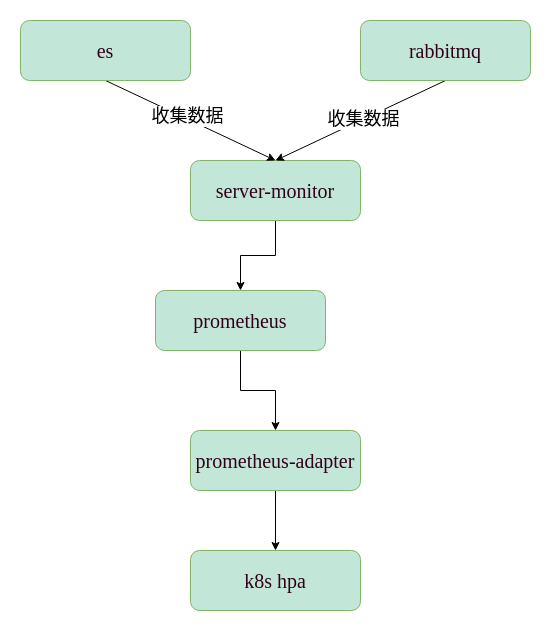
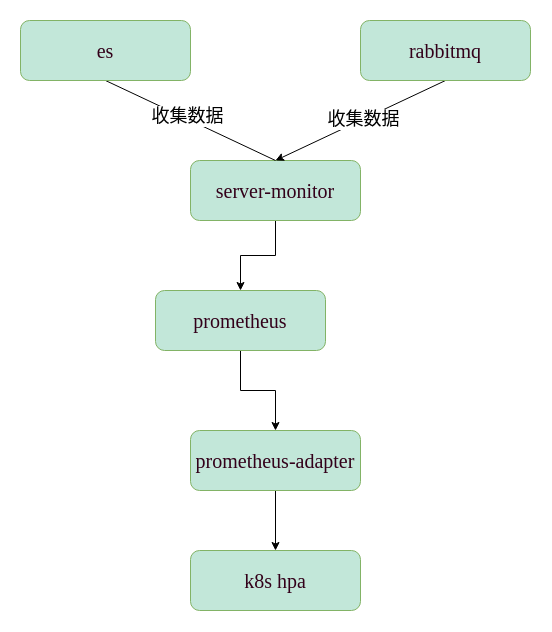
  <mxCell id="0" />
  <mxCell id="1" parent="0" />
  <mxCell id="2" value="" style="edgeStyle=orthogonalEdgeStyle;rounded=0;orthogonalLoop=1;jettySize=auto;html=1;" edge="1" parent="1" source="3" target="5"><mxGeometry relative="1" as="geometry" /></mxCell>
  <mxCell id="3" value="server-monitor" style="rounded=1;whiteSpace=wrap;html=1;strokeColor=#82b366;fillColor=#C2E7D9;fontFamily=Verdana;fontSize=20;fontColor=#33001A;" vertex="1" parent="1"><mxGeometry x="190" y="160" width="170" height="60" as="geometry" /></mxCell>
  <mxCell id="4" value="" style="edgeStyle=orthogonalEdgeStyle;rounded=0;orthogonalLoop=1;jettySize=auto;html=1;" edge="1" parent="1" source="5" target="7"><mxGeometry relative="1" as="geometry" /></mxCell>
  <mxCell id="5" value="prometheus" style="rounded=1;whiteSpace=wrap;html=1;strokeColor=#82b366;fillColor=#C2E7D9;fontFamily=Verdana;fontSize=20;fontColor=#33001A;" vertex="1" parent="1"><mxGeometry x="155" y="290" width="170" height="60" as="geometry" /></mxCell>
  <mxCell id="6" value="" style="edgeStyle=orthogonalEdgeStyle;rounded=0;orthogonalLoop=1;jettySize=auto;html=1;" edge="1" parent="1" source="7" target="8"><mxGeometry relative="1" as="geometry" /></mxCell>
  <mxCell id="7" value="prometheus-adapter" style="rounded=1;whiteSpace=wrap;html=1;strokeColor=#82b366;fillColor=#C2E7D9;fontFamily=Verdana;fontSize=20;fontColor=#33001A;" vertex="1" parent="1"><mxGeometry x="190" y="430" width="170" height="60" as="geometry" /></mxCell>
  <mxCell id="8" value="k8s hpa" style="rounded=1;whiteSpace=wrap;html=1;strokeColor=#82b366;fillColor=#C2E7D9;fontFamily=Verdana;fontSize=20;fontColor=#33001A;" vertex="1" parent="1"><mxGeometry x="190" y="550" width="170" height="60" as="geometry" /></mxCell>
- <mxCell id="9" style="rounded=0;orthogonalLoop=1;jettySize=auto;html=1;entryX=0.5;entryY=0;entryDx=0;entryDy=0;exitX=0.5;exitY=1;exitDx=0;exitDy=0;" edge="1" parent="1" source="11" target="3"><mxGeometry relative="1" as="geometry" /></mxCell>
+ <mxCell id="9" style="rounded=0;orthogonalLoop=1;jettySize=auto;html=1;entryX=0.5;entryY=0;entryDx=0;entryDy=0;exitX=0.5;exitY=1;exitDx=0;exitDy=0;endArrow=none;" edge="1" parent="1" source="11" target="3"><mxGeometry relative="1" as="geometry" /></mxCell>
  <mxCell id="10" value="&lt;font style=&quot;font-size: 18px&quot;&gt;收集数据&lt;/font&gt;" style="edgeLabel;html=1;align=center;verticalAlign=middle;resizable=0;points=[];" vertex="1" connectable="0" parent="9"><mxGeometry x="-0.048" y="3" relative="1" as="geometry"><mxPoint as="offset" /></mxGeometry></mxCell>
  <mxCell id="11" value="es" style="rounded=1;whiteSpace=wrap;html=1;strokeColor=#82b366;fillColor=#C2E7D9;fontFamily=Verdana;fontSize=20;fontColor=#33001A;" vertex="1" parent="1"><mxGeometry x="20" y="20" width="170" height="60" as="geometry" /></mxCell>
  <mxCell id="12" style="edgeStyle=none;rounded=0;orthogonalLoop=1;jettySize=auto;html=1;exitX=0.5;exitY=1;exitDx=0;exitDy=0;entryX=0.5;entryY=0;entryDx=0;entryDy=0;" edge="1" parent="1" source="14" target="3"><mxGeometry relative="1" as="geometry" /></mxCell>
  <mxCell id="13" value="&lt;font style=&quot;font-size: 18px&quot;&gt;收集数据&lt;/font&gt;" style="edgeLabel;html=1;align=center;verticalAlign=middle;resizable=0;points=[];" vertex="1" connectable="0" parent="12"><mxGeometry x="-0.043" relative="1" as="geometry"><mxPoint x="-1" as="offset" /></mxGeometry></mxCell>
  <mxCell id="14" value="rabbitmq" style="rounded=1;whiteSpace=wrap;html=1;strokeColor=#82b366;fillColor=#C2E7D9;fontFamily=Verdana;fontSize=20;fontColor=#33001A;" vertex="1" parent="1"><mxGeometry x="360" y="20" width="170" height="60" as="geometry" /></mxCell>
